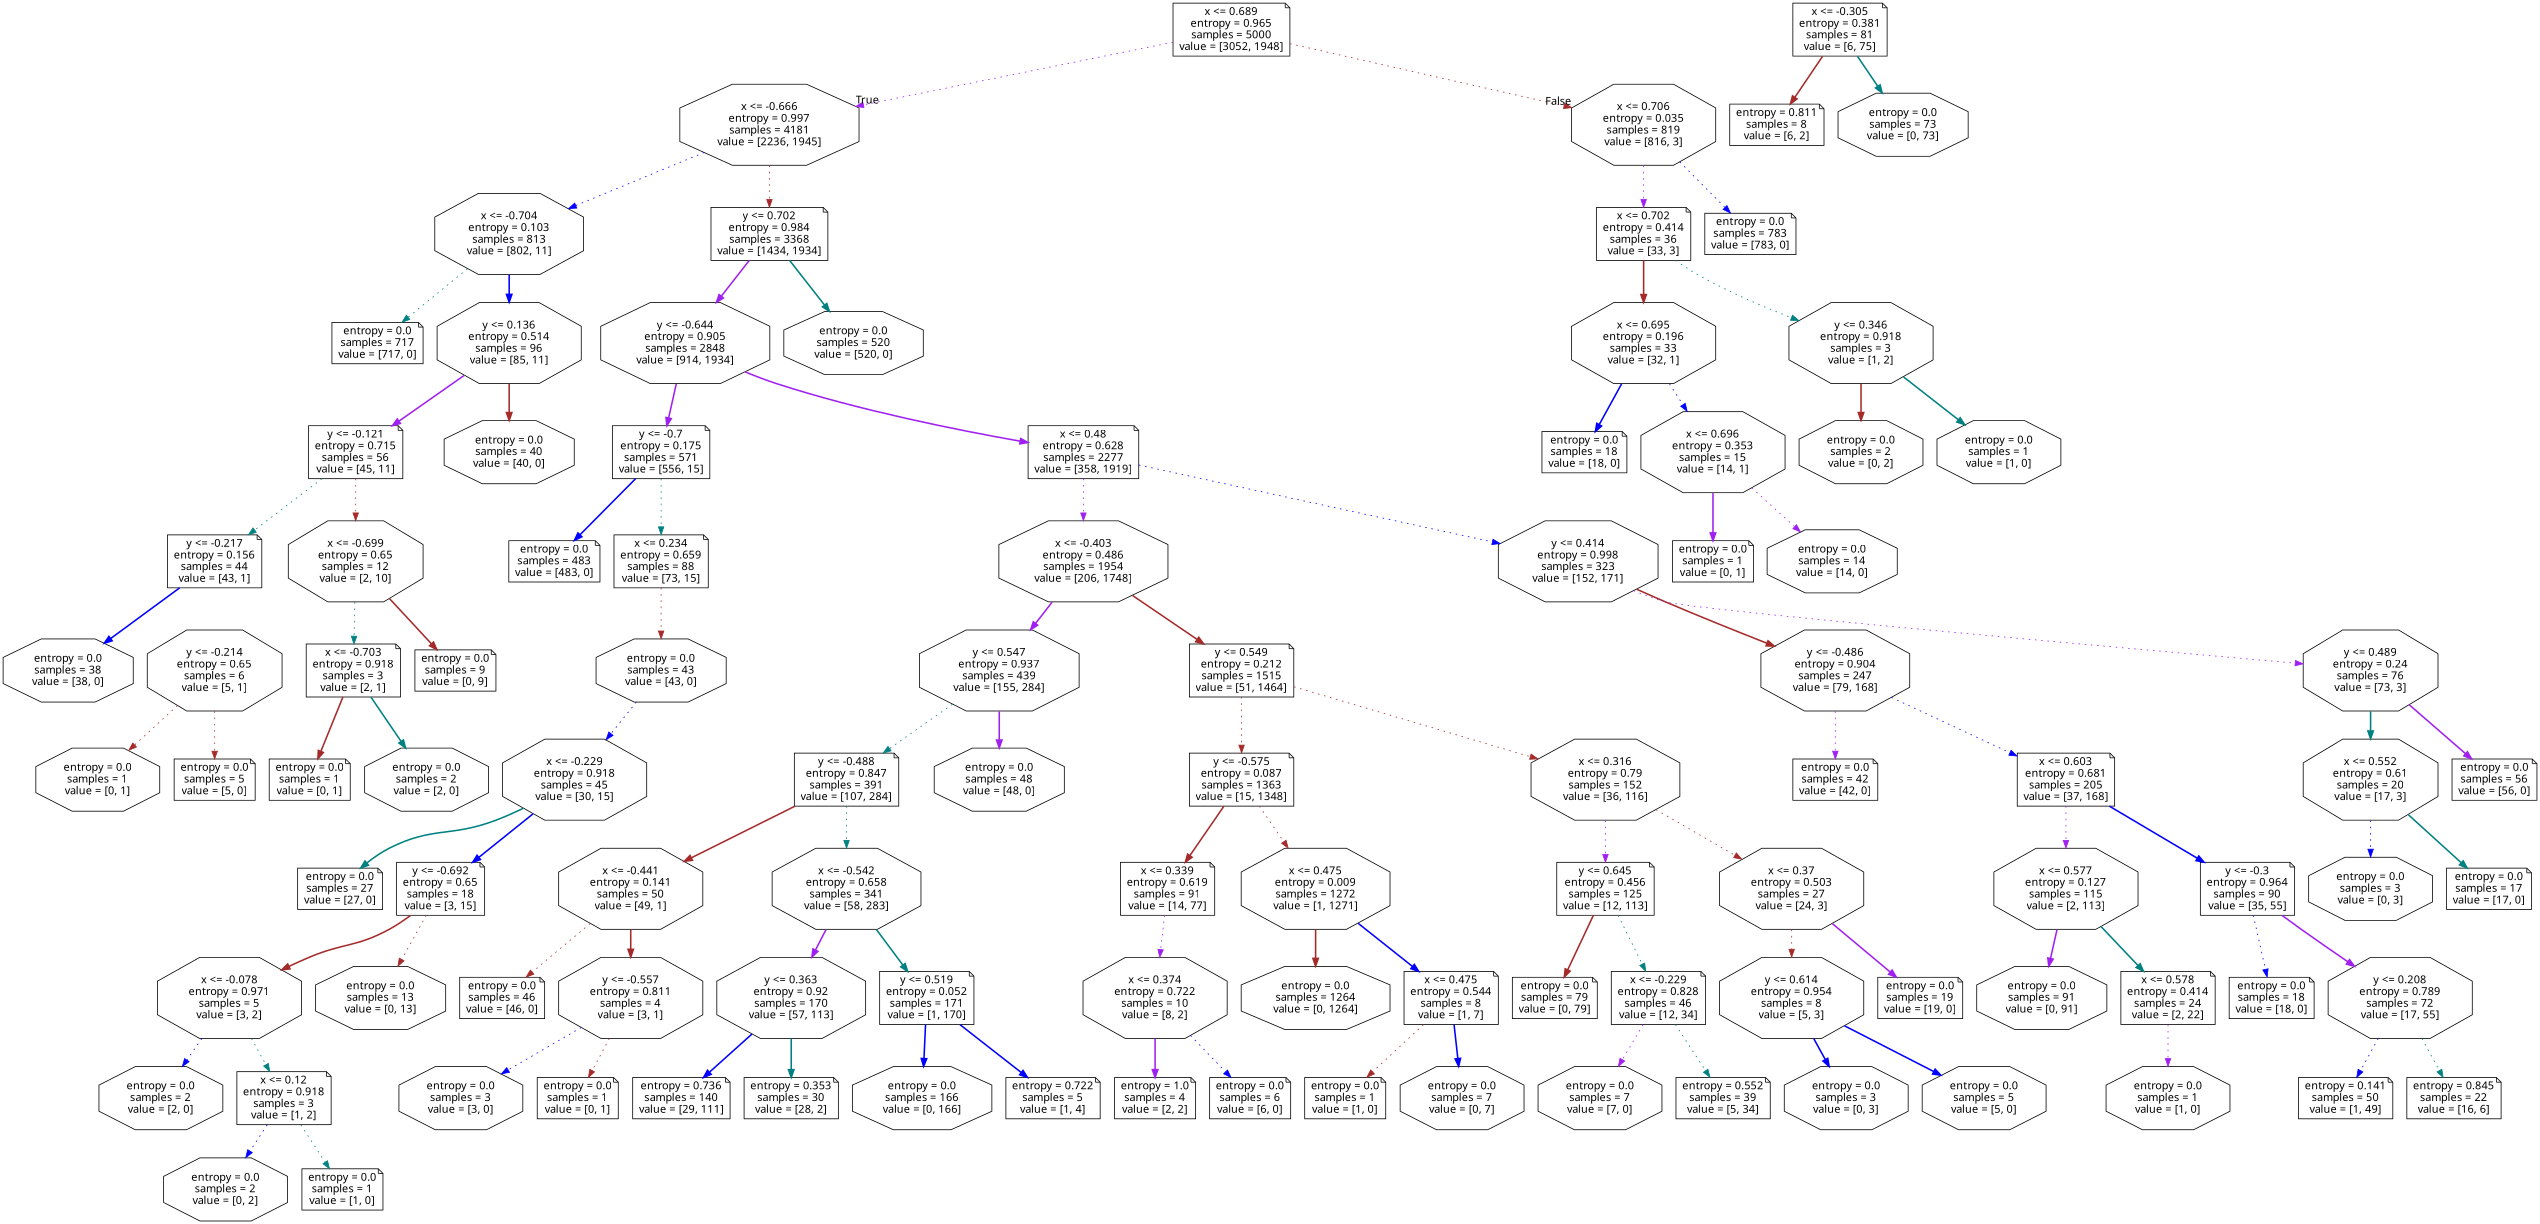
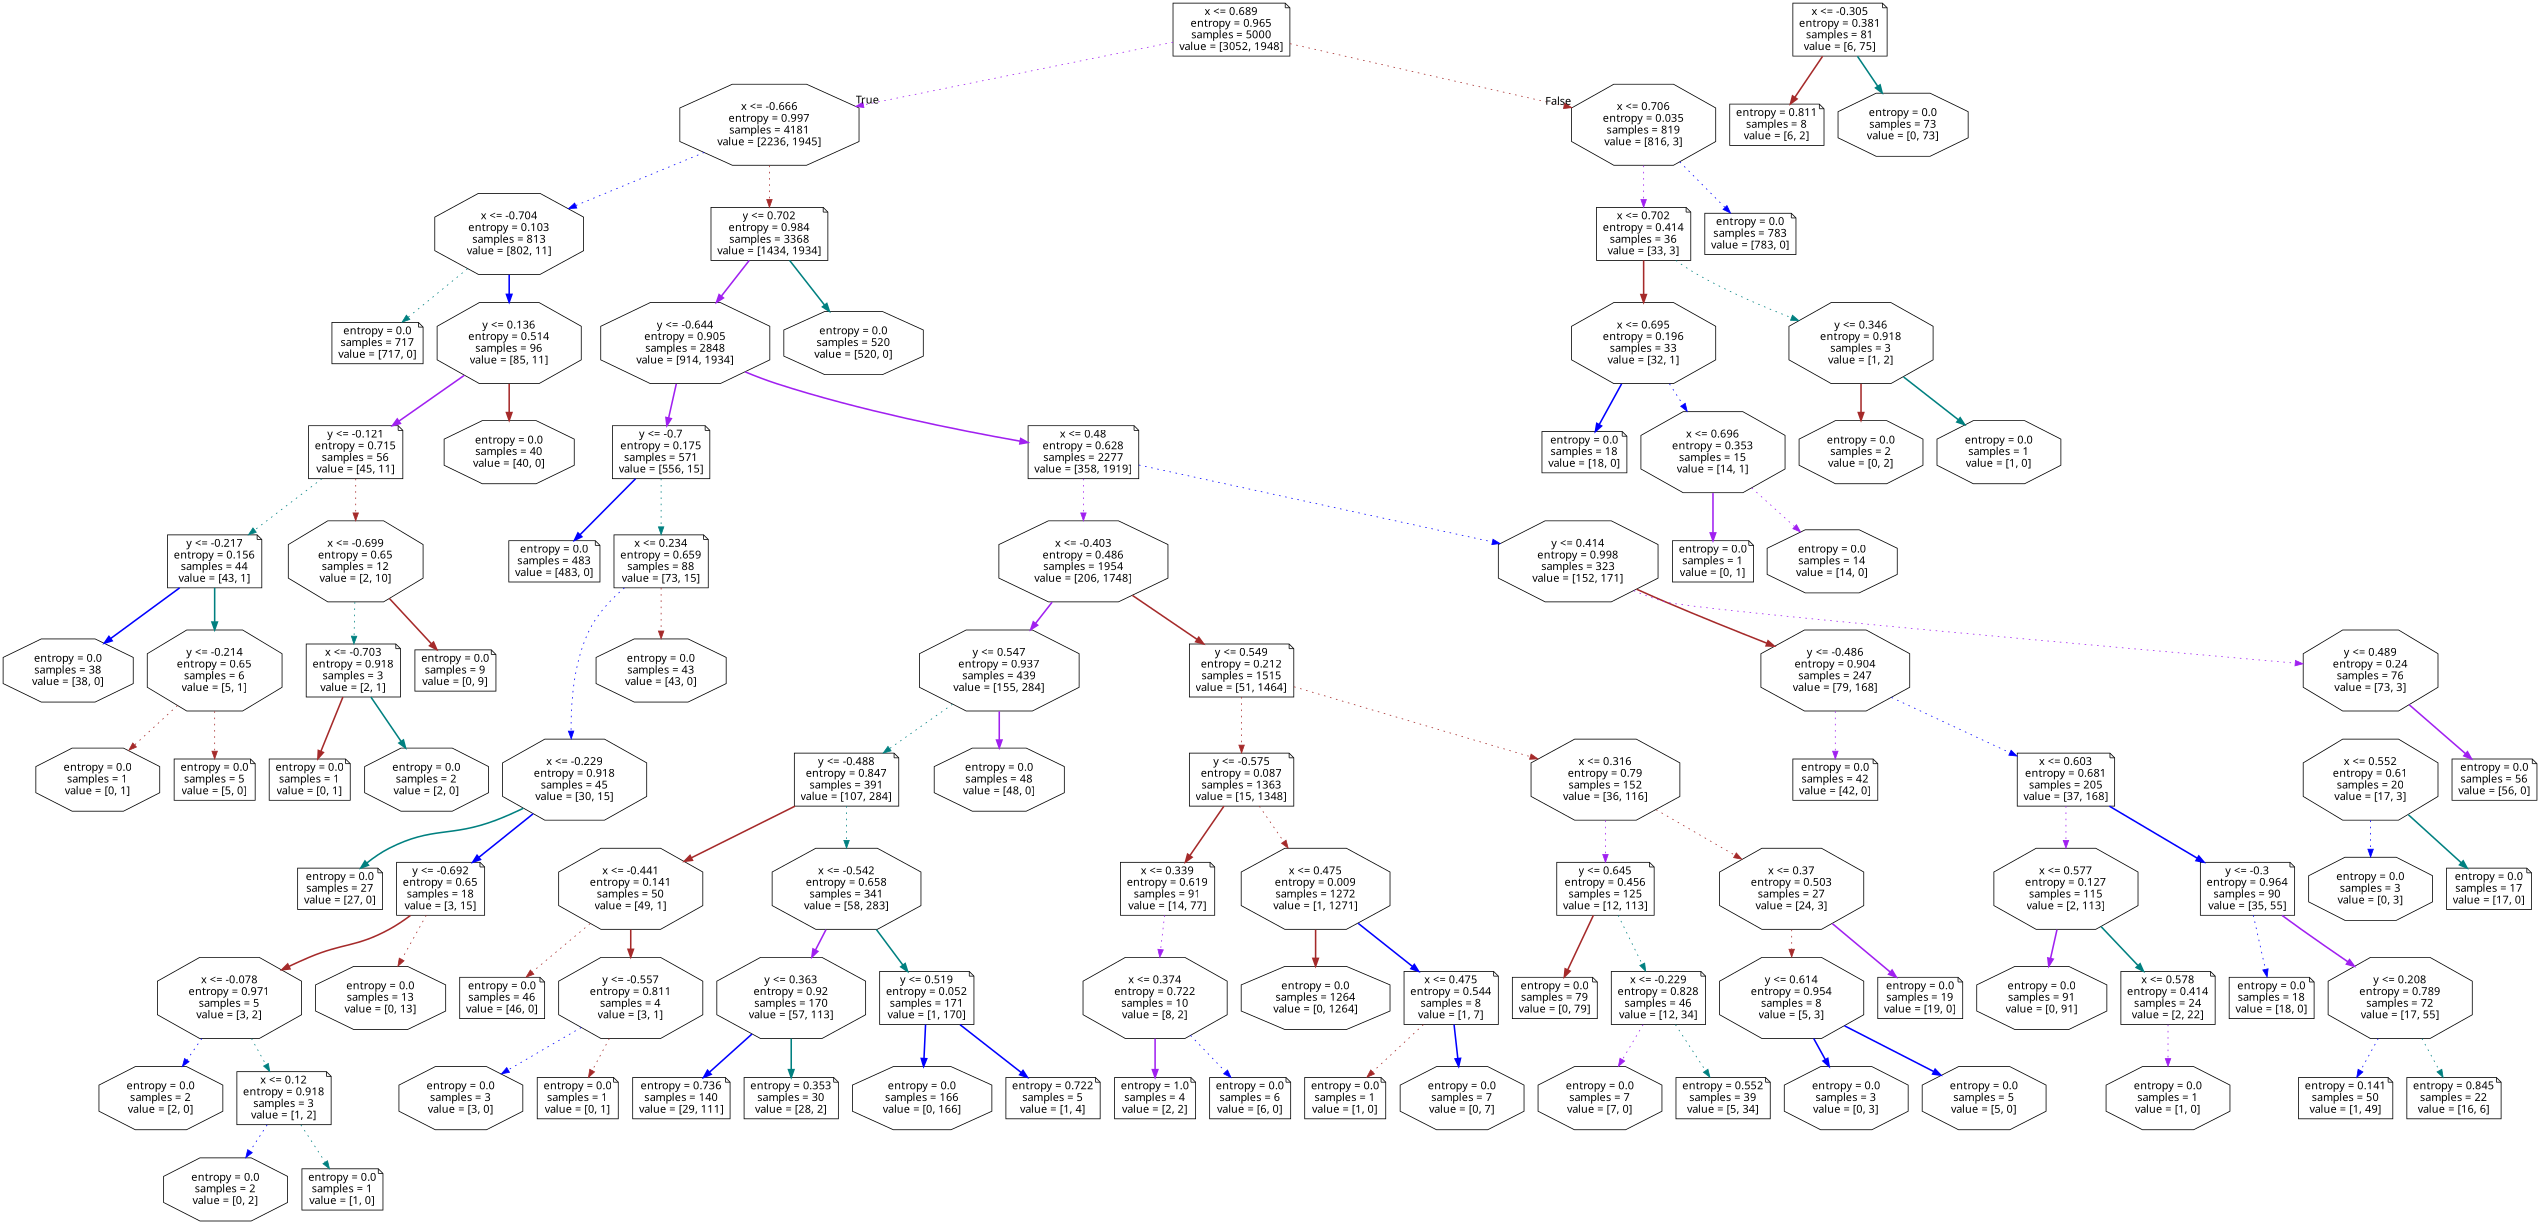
  digraph {
    fontname="Noto Sans"
    node [fontname="Noto Sans" shape=octagon]
    edge [color=brown fontname="Noto Sans" style=dotted]
    n1 [label="x <= 0.689\nentropy = 0.965\nsamples = 5000\nvalue = [3052, 1948]" shape=note]
    n2 [label="x <= -0.666\nentropy = 0.997\nsamples = 4181\nvalue = [2236, 1945]"]
    n3 [label="x <= 0.706\nentropy = 0.035\nsamples = 819\nvalue = [816, 3]"]
    n4 [label="x <= -0.704\nentropy = 0.103\nsamples = 813\nvalue = [802, 11]"]
    n5 [label="y <= 0.702\nentropy = 0.984\nsamples = 3368\nvalue = [1434, 1934]" shape=note]
    n6 [label="x <= 0.702\nentropy = 0.414\nsamples = 36\nvalue = [33, 3]" shape=note]
    n7 [label="entropy = 0.0\nsamples = 783\nvalue = [783, 0]" shape=note]
    n8 [label="entropy = 0.0\nsamples = 717\nvalue = [717, 0]" shape=note]
    n9 [label="y <= 0.136\nentropy = 0.514\nsamples = 96\nvalue = [85, 11]"]
    n10 [label="y <= -0.644\nentropy = 0.905\nsamples = 2848\nvalue = [914, 1934]"]
    n11 [label="entropy = 0.0\nsamples = 520\nvalue = [520, 0]"]
    n12 [label="y <= -0.121\nentropy = 0.715\nsamples = 56\nvalue = [45, 11]" shape=note]
    n13 [label="entropy = 0.0\nsamples = 40\nvalue = [40, 0]"]
    n14 [label="y <= -0.217\nentropy = 0.156\nsamples = 44\nvalue = [43, 1]" shape=note]
    n15 [label="x <= -0.699\nentropy = 0.65\nsamples = 12\nvalue = [2, 10]"]
    n16 [label="entropy = 0.0\nsamples = 38\nvalue = [38, 0]"]
    n17 [label="y <= -0.214\nentropy = 0.65\nsamples = 6\nvalue = [5, 1]"]
    n18 [label="x <= -0.703\nentropy = 0.918\nsamples = 3\nvalue = [2, 1]" shape=note]
    n19 [label="entropy = 0.0\nsamples = 9\nvalue = [0, 9]" shape=note]
    n20 [label="entropy = 0.0\nsamples = 1\nvalue = [0, 1]"]
    n21 [label="entropy = 0.0\nsamples = 5\nvalue = [5, 0]" shape=note]
    n22 [label="entropy = 0.0\nsamples = 1\nvalue = [0, 1]" shape=note]
    n23 [label="entropy = 0.0\nsamples = 2\nvalue = [2, 0]"]
    n24 [label="y <= -0.7\nentropy = 0.175\nsamples = 571\nvalue = [556, 15]" shape=note]
    n25 [label="x <= 0.48\nentropy = 0.628\nsamples = 2277\nvalue = [358, 1919]" shape=note]
    n26 [label="entropy = 0.0\nsamples = 483\nvalue = [483, 0]" shape=note]
    n27 [label="x <= 0.234\nentropy = 0.659\nsamples = 88\nvalue = [73, 15]" shape=note]
    n28 [label="x <= -0.403\nentropy = 0.486\nsamples = 1954\nvalue = [206, 1748]"]
    n29 [label="y <= 0.414\nentropy = 0.998\nsamples = 323\nvalue = [152, 171]"]
    n30 [label="x <= -0.229\nentropy = 0.918\nsamples = 45\nvalue = [30, 15]"]
    n31 [label="entropy = 0.0\nsamples = 43\nvalue = [43, 0]"]
    n32 [label="entropy = 0.0\nsamples = 27\nvalue = [27, 0]" shape=note]
    n33 [label="y <= -0.692\nentropy = 0.65\nsamples = 18\nvalue = [3, 15]" shape=note]
    n34 [label="x <= -0.078\nentropy = 0.971\nsamples = 5\nvalue = [3, 2]"]
    n35 [label="entropy = 0.0\nsamples = 13\nvalue = [0, 13]"]
    n36 [label="entropy = 0.0\nsamples = 2\nvalue = [2, 0]"]
    n37 [label="x <= 0.12\nentropy = 0.918\nsamples = 3\nvalue = [1, 2]" shape=note]
    n38 [label="entropy = 0.0\nsamples = 2\nvalue = [0, 2]"]
    n39 [label="entropy = 0.0\nsamples = 1\nvalue = [1, 0]" shape=note]
    n40 [label="y <= 0.547\nentropy = 0.937\nsamples = 439\nvalue = [155, 284]"]
    n41 [label="y <= 0.549\nentropy = 0.212\nsamples = 1515\nvalue = [51, 1464]" shape=note]
    n42 [label="y <= -0.486\nentropy = 0.904\nsamples = 247\nvalue = [79, 168]"]
    n43 [label="y <= 0.489\nentropy = 0.24\nsamples = 76\nvalue = [73, 3]"]
    n44 [label="y <= -0.488\nentropy = 0.847\nsamples = 391\nvalue = [107, 284]" shape=note]
    n45 [label="entropy = 0.0\nsamples = 48\nvalue = [48, 0]"]
    n46 [label="y <= -0.575\nentropy = 0.087\nsamples = 1363\nvalue = [15, 1348]" shape=note]
    n47 [label="x <= 0.316\nentropy = 0.79\nsamples = 152\nvalue = [36, 116]"]
    n48 [label="x <= -0.441\nentropy = 0.141\nsamples = 50\nvalue = [49, 1]"]
    n49 [label="x <= -0.542\nentropy = 0.658\nsamples = 341\nvalue = [58, 283]"]
    n50 [label="entropy = 0.0\nsamples = 46\nvalue = [46, 0]" shape=note]
    n51 [label="y <= -0.557\nentropy = 0.811\nsamples = 4\nvalue = [3, 1]"]
    n52 [label="y <= 0.363\nentropy = 0.92\nsamples = 170\nvalue = [57, 113]"]
    n53 [label="y <= 0.519\nentropy = 0.052\nsamples = 171\nvalue = [1, 170]" shape=note]
    n54 [label="entropy = 0.0\nsamples = 3\nvalue = [3, 0]"]
    n55 [label="entropy = 0.0\nsamples = 1\nvalue = [0, 1]" shape=note]
    n56 [label="entropy = 0.736\nsamples = 140\nvalue = [29, 111]" shape=note]
    n57 [label="entropy = 0.353\nsamples = 30\nvalue = [28, 2]" shape=note]
    n58 [label="entropy = 0.0\nsamples = 166\nvalue = [0, 166]"]
    n59 [label="entropy = 0.722\nsamples = 5\nvalue = [1, 4]" shape=note]
    n60 [label="x <= 0.339\nentropy = 0.619\nsamples = 91\nvalue = [14, 77]" shape=note]
    n61 [label="x <= 0.475\nentropy = 0.009\nsamples = 1272\nvalue = [1, 1271]"]
    n62 [label="y <= 0.645\nentropy = 0.456\nsamples = 125\nvalue = [12, 113]" shape=note]
    n63 [label="x <= 0.37\nentropy = 0.503\nsamples = 27\nvalue = [24, 3]"]
    n64 [label="x <= 0.374\nentropy = 0.722\nsamples = 10\nvalue = [8, 2]"]
    n65 [label="entropy = 0.0\nsamples = 1264\nvalue = [0, 1264]"]
    n66 [label="x <= 0.475\nentropy = 0.544\nsamples = 8\nvalue = [1, 7]" shape=note]
    n67 [label="x <= -0.305\nentropy = 0.381\nsamples = 81\nvalue = [6, 75]" shape=note]
    n68 [label="entropy = 0.811\nsamples = 8\nvalue = [6, 2]" shape=note]
    n69 [label="entropy = 0.0\nsamples = 73\nvalue = [0, 73]"]
    n70 [label="entropy = 1.0\nsamples = 4\nvalue = [2, 2]" shape=note]
    n71 [label="entropy = 0.0\nsamples = 6\nvalue = [6, 0]" shape=note]
    n72 [label="entropy = 0.0\nsamples = 1\nvalue = [1, 0]" shape=note]
    n73 [label="entropy = 0.0\nsamples = 7\nvalue = [0, 7]"]
    n74 [label="entropy = 0.0\nsamples = 79\nvalue = [0, 79]" shape=note]
    n75 [label="x <= -0.229\nentropy = 0.828\nsamples = 46\nvalue = [12, 34]" shape=note]
    n76 [label="y <= 0.614\nentropy = 0.954\nsamples = 8\nvalue = [5, 3]"]
    n77 [label="entropy = 0.0\nsamples = 19\nvalue = [19, 0]" shape=note]
    n78 [label="entropy = 0.0\nsamples = 7\nvalue = [7, 0]"]
    n79 [label="entropy = 0.552\nsamples = 39\nvalue = [5, 34]" shape=note]
    n80 [label="entropy = 0.0\nsamples = 3\nvalue = [0, 3]"]
    n81 [label="entropy = 0.0\nsamples = 5\nvalue = [5, 0]"]
    n82 [label="entropy = 0.0\nsamples = 42\nvalue = [42, 0]" shape=note]
    n83 [label="x <= 0.603\nentropy = 0.681\nsamples = 205\nvalue = [37, 168]" shape=note]
    n84 [label="x <= 0.552\nentropy = 0.61\nsamples = 20\nvalue = [17, 3]"]
    n85 [label="entropy = 0.0\nsamples = 56\nvalue = [56, 0]" shape=note]
    n86 [label="x <= 0.577\nentropy = 0.127\nsamples = 115\nvalue = [2, 113]"]
    n87 [label="y <= -0.3\nentropy = 0.964\nsamples = 90\nvalue = [35, 55]" shape=note]
    n88 [label="entropy = 0.0\nsamples = 91\nvalue = [0, 91]"]
    n89 [label="x <= 0.578\nentropy = 0.414\nsamples = 24\nvalue = [2, 22]" shape=note]
    n90 [label="entropy = 0.0\nsamples = 18\nvalue = [18, 0]" shape=note]
    n91 [label="y <= 0.208\nentropy = 0.789\nsamples = 72\nvalue = [17, 55]"]
    n92 [label="entropy = 0.0\nsamples = 1\nvalue = [1, 0]"]
    n93 [label="entropy = 0.141\nsamples = 50\nvalue = [1, 49]" shape=note]
    n94 [label="entropy = 0.845\nsamples = 22\nvalue = [16, 6]" shape=note]
    n95 [label="entropy = 0.0\nsamples = 3\nvalue = [0, 3]"]
    n96 [label="entropy = 0.0\nsamples = 17\nvalue = [17, 0]" shape=note]
    n97 [label="x <= 0.695\nentropy = 0.196\nsamples = 33\nvalue = [32, 1]"]
    n98 [label="y <= 0.346\nentropy = 0.918\nsamples = 3\nvalue = [1, 2]"]
    n99 [label="entropy = 0.0\nsamples = 18\nvalue = [18, 0]" shape=note]
    n100 [label="x <= 0.696\nentropy = 0.353\nsamples = 15\nvalue = [14, 1]"]
    n101 [label="entropy = 0.0\nsamples = 2\nvalue = [0, 2]"]
    n102 [label="entropy = 0.0\nsamples = 1\nvalue = [1, 0]"]
    n103 [label="entropy = 0.0\nsamples = 1\nvalue = [0, 1]" shape=note]
    n104 [label="entropy = 0.0\nsamples = 14\nvalue = [14, 0]"]
    n1 -> n2 [color=purple headlabel=True labelangle=45 labeldistance=2.5]
    n1 -> n3 [headlabel=False labelangle=-45 labeldistance=2.5]
    n2 -> n4 [color=blue]
    n2 -> n5
    n3 -> n6 [color=purple]
    n3 -> n7 [color=blue]
    n4 -> n8 [color=teal]
    n4 -> n9 [color=blue style=bold]
    n5 -> n10 [color=purple style=bold]
    n5 -> n11 [color=teal style=bold]
    n6 -> n97 [style=bold]
    n6 -> n98 [color=teal]
    n9 -> n12 [color=purple style=bold]
    n9 -> n13 [style=bold]
    n10 -> n24 [color=purple style=bold]
    n10 -> n25 [color=purple style=bold]
    n12 -> n14 [color=teal]
    n12 -> n15
    n14 -> n16 [color=blue style=bold]
+   n14 -> n17 [color=teal style=bold]
    n15 -> n18 [color=teal]
    n15 -> n19 [style=bold]
    n17 -> n20
    n17 -> n21
    n18 -> n22 [style=bold]
    n18 -> n23 [color=teal style=bold]
    n24 -> n26 [color=blue style=bold]
    n24 -> n27 [color=teal]
    n25 -> n28 [color=purple]
    n25 -> n29 [color=blue]
-   n31 -> n30 [color=blue]
+   n27 -> n30 [color=blue]
    n27 -> n31
    n28 -> n40 [color=purple style=bold]
    n28 -> n41 [style=bold]
    n29 -> n42 [style=bold]
    n29 -> n43 [color=purple]
    n30 -> n32 [color=teal style=bold]
    n30 -> n33 [color=blue style=bold]
    n33 -> n34 [style=bold]
    n33 -> n35
    n34 -> n36 [color=blue]
    n34 -> n37 [color=teal]
    n37 -> n38 [color=blue]
    n37 -> n39 [color=teal]
    n40 -> n44 [color=teal]
    n40 -> n45 [color=purple style=bold]
    n41 -> n46
    n41 -> n47
    n42 -> n82 [color=purple]
    n42 -> n83 [color=blue]
-   n43 -> n84 [color=teal style=bold]
    n43 -> n85 [color=purple style=bold]
    n44 -> n48 [style=bold]
    n44 -> n49 [color=teal]
    n46 -> n60 [style=bold]
    n46 -> n61
    n47 -> n62 [color=purple]
    n47 -> n63
    n48 -> n50
    n48 -> n51 [style=bold]
    n49 -> n52 [color=purple style=bold]
    n49 -> n53 [color=teal style=bold]
    n51 -> n54 [color=blue]
    n51 -> n55
    n52 -> n56 [color=blue style=bold]
    n52 -> n57 [color=teal style=bold]
    n53 -> n58 [color=blue style=bold]
    n53 -> n59 [color=blue style=bold]
    n60 -> n64 [color=purple]
    n61 -> n65 [style=bold]
    n61 -> n66 [color=blue style=bold]
    n62 -> n74 [style=bold]
    n62 -> n75 [color=teal]
    n63 -> n76
    n63 -> n77 [color=purple style=bold]
    n64 -> n70 [color=purple style=bold]
    n64 -> n71 [color=blue]
    n66 -> n72
    n66 -> n73 [color=blue style=bold]
    n67 -> n68 [style=bold]
    n67 -> n69 [color=teal style=bold]
    n75 -> n78 [color=purple]
    n75 -> n79 [color=teal]
    n76 -> n80 [color=blue style=bold]
    n76 -> n81 [color=blue style=bold]
    n83 -> n86 [color=purple]
    n83 -> n87 [color=blue style=bold]
    n84 -> n95 [color=blue]
    n84 -> n96 [color=teal style=bold]
    n86 -> n88 [color=purple style=bold]
    n86 -> n89 [color=teal style=bold]
    n87 -> n90 [color=blue]
    n87 -> n91 [color=purple style=bold]
    n89 -> n92 [color=purple]
    n91 -> n93 [color=blue]
    n91 -> n94 [color=teal]
    n97 -> n99 [color=blue style=bold]
    n97 -> n100 [color=blue]
    n98 -> n101 [style=bold]
    n98 -> n102 [color=teal style=bold]
    n100 -> n103 [color=purple style=bold]
    n100 -> n104 [color=purple]
  }
